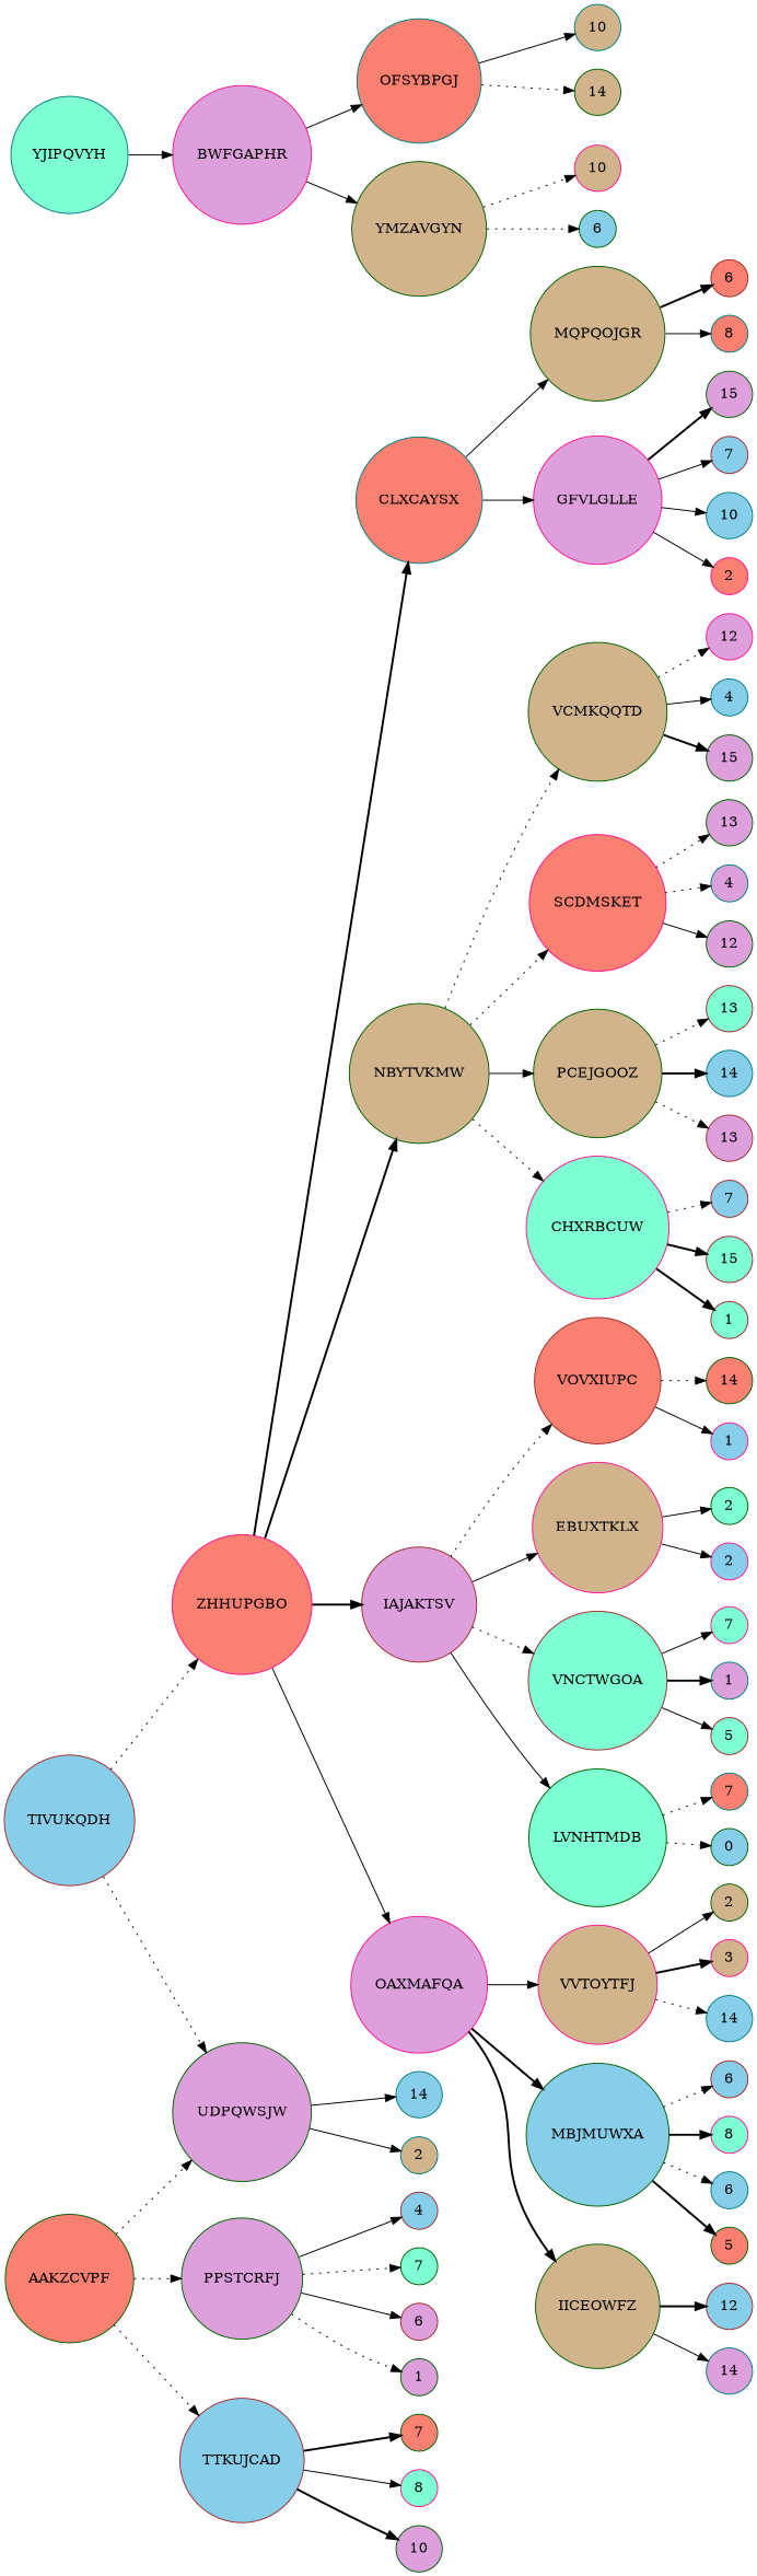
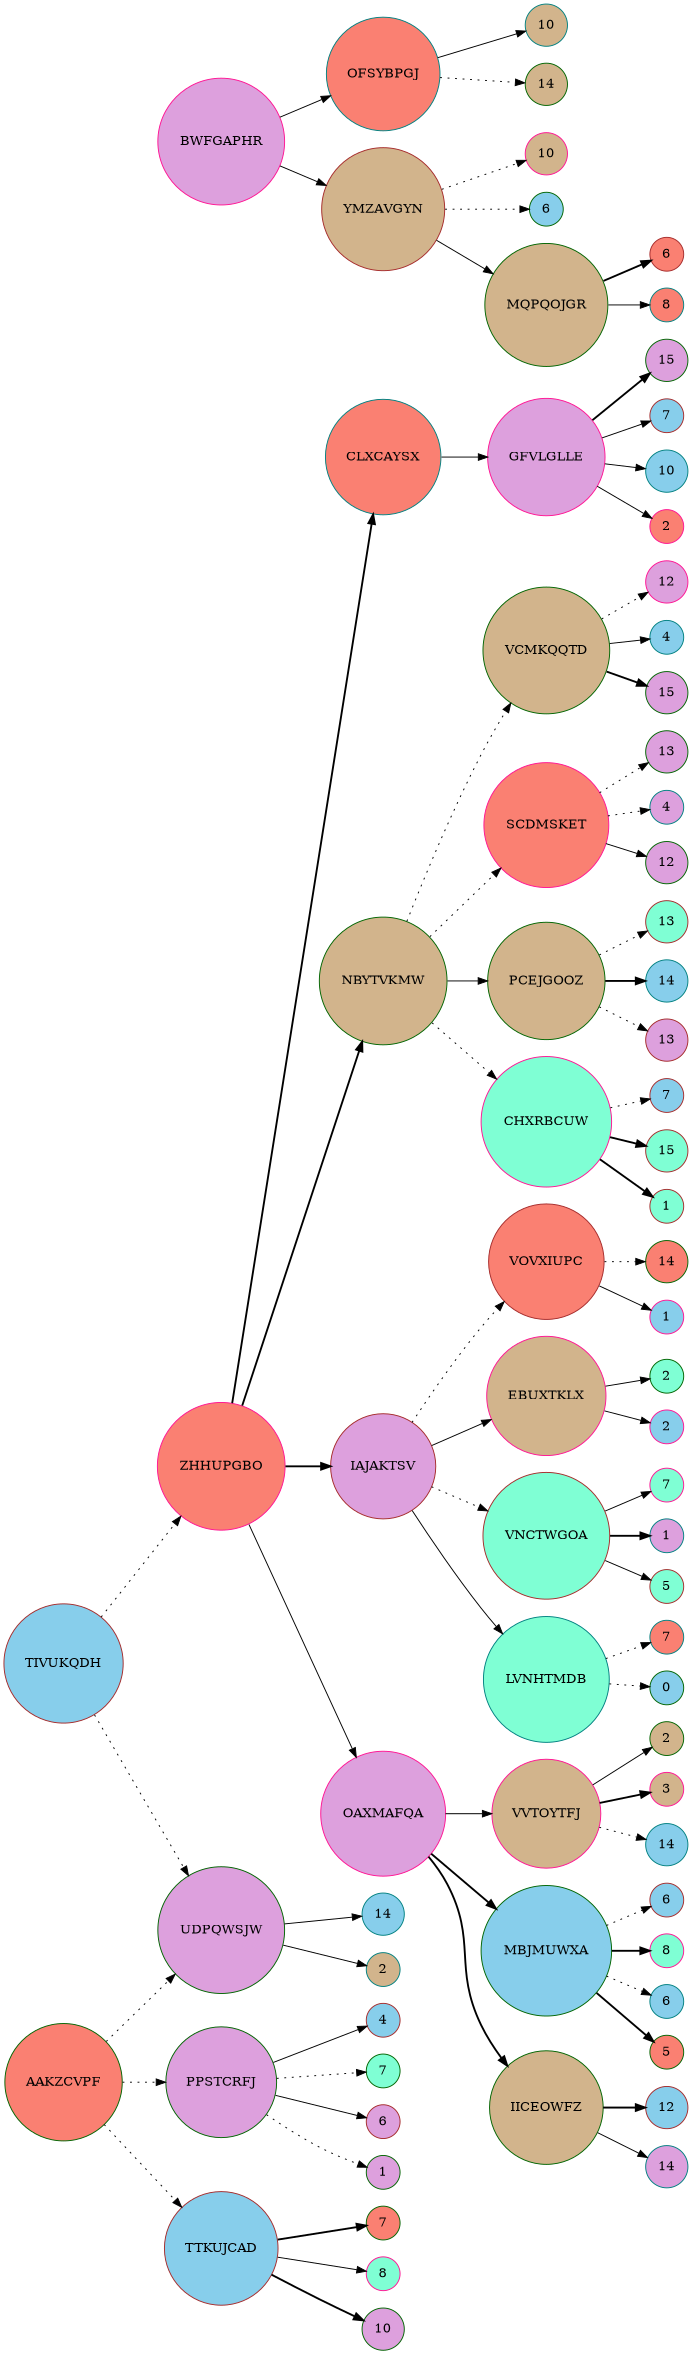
  digraph {
    rankdir=LR
    node [color=darkgreen fillcolor=skyblue shape=circle style=filled]
    edge [style=solid]
    TIVUKQDH [color=brown]
    ZHHUPGBO [color=deeppink fillcolor=salmon]
    UDPQWSJW [fillcolor=plum]
-   YJIPQVYH [color=teal fillcolor=aquamarine]
    BWFGAPHR [color=deeppink fillcolor=plum]
    CLXCAYSX [color=teal fillcolor=salmon]
    NBYTVKMW [fillcolor=tan]
    IAJAKTSV [color=brown fillcolor=plum]
    OAXMAFQA [color=deeppink fillcolor=plum]
    OFSYBPGJ [color=teal fillcolor=salmon]
-   YMZAVGYN [fillcolor=tan]
+   YMZAVGYN [color=brown fillcolor=tan]
    AAKZCVPF [fillcolor=salmon]
    PPSTCRFJ [fillcolor=plum]
    TTKUJCAD [color=brown]
    n15 [color=teal fillcolor=tan label=10]
    n16 [fillcolor=tan label=14]
    n17 [color=deeppink fillcolor=tan label=10]
    n18 [label=6]
    n19 [fillcolor=plum label=1]
    n20 [color=brown label=4]
    n21 [fillcolor=aquamarine label=7]
    n22 [color=brown fillcolor=plum label=6]
    n23 [color=teal label=14]
    n24 [color=teal fillcolor=tan label=2]
    n25 [fillcolor=plum label=10]
    n26 [fillcolor=salmon label=7]
    n27 [color=deeppink fillcolor=aquamarine label=8]
    GFVLGLLE [color=deeppink fillcolor=plum]
    MQPQOJGR [fillcolor=tan]
    VCMKQQTD [fillcolor=tan]
    SCDMSKET [color=deeppink fillcolor=salmon]
    PCEJGOOZ [fillcolor=tan]
    CHXRBCUW [color=deeppink fillcolor=aquamarine]
    VOVXIUPC [color=brown fillcolor=salmon]
    EBUXTKLX [color=deeppink fillcolor=tan]
    VNCTWGOA [color=brown fillcolor=aquamarine]
-   LVNHTMDB [fillcolor=aquamarine]
+   LVNHTMDB [color=teal fillcolor=aquamarine]
    MBJMUWXA
    IICEOWFZ [fillcolor=tan]
    VVTOYTFJ [color=deeppink fillcolor=tan]
    n41 [fillcolor=plum label=15]
    n42 [color=brown label=7]
    n43 [color=teal label=10]
    n44 [color=deeppink fillcolor=salmon label=2]
    n45 [color=brown fillcolor=salmon label=6]
    n46 [color=teal fillcolor=salmon label=8]
    n47 [color=deeppink fillcolor=plum label=12]
    n48 [color=teal label=4]
    n49 [fillcolor=plum label=15]
    n50 [fillcolor=plum label=13]
    n51 [color=teal fillcolor=plum label=4]
    n52 [fillcolor=plum label=12]
    n53 [color=brown fillcolor=aquamarine label=13]
    n54 [color=teal label=14]
    n55 [color=brown fillcolor=plum label=13]
    n56 [color=brown label=7]
    n57 [color=brown fillcolor=aquamarine label=15]
    n58 [color=brown fillcolor=aquamarine label=1]
    n59 [fillcolor=salmon label=14]
    n60 [color=deeppink label=1]
    n61 [fillcolor=aquamarine label=2]
    n62 [color=deeppink label=2]
    n63 [color=teal fillcolor=plum label=1]
    n64 [color=brown fillcolor=aquamarine label=5]
    n65 [color=deeppink fillcolor=aquamarine label=7]
    n66 [label=0]
    n67 [color=teal fillcolor=salmon label=7]
    n68 [color=deeppink fillcolor=aquamarine label=8]
    n69 [color=teal label=6]
    n70 [fillcolor=salmon label=5]
    n71 [color=brown label=6]
    n72 [color=teal fillcolor=plum label=14]
    n73 [color=brown label=12]
    n74 [fillcolor=tan label=2]
    n75 [color=deeppink fillcolor=tan label=3]
    n76 [color=teal label=14]
    TIVUKQDH -> ZHHUPGBO [style=dotted]
    TIVUKQDH -> UDPQWSJW [style=dotted]
    ZHHUPGBO -> CLXCAYSX [style=bold]
    ZHHUPGBO -> NBYTVKMW [style=bold]
    ZHHUPGBO -> IAJAKTSV [style=bold]
    ZHHUPGBO -> OAXMAFQA
    UDPQWSJW -> n23
    UDPQWSJW -> n24
-   YJIPQVYH -> BWFGAPHR
    BWFGAPHR -> OFSYBPGJ
    BWFGAPHR -> YMZAVGYN
    CLXCAYSX -> GFVLGLLE
-   CLXCAYSX -> MQPQOJGR
+   YMZAVGYN -> MQPQOJGR
    NBYTVKMW -> VCMKQQTD [style=dotted]
    NBYTVKMW -> SCDMSKET [style=dotted]
    NBYTVKMW -> PCEJGOOZ
    NBYTVKMW -> CHXRBCUW [style=dotted]
    IAJAKTSV -> VOVXIUPC [style=dotted]
    IAJAKTSV -> EBUXTKLX
    IAJAKTSV -> VNCTWGOA [style=dotted]
    IAJAKTSV -> LVNHTMDB
    OAXMAFQA -> MBJMUWXA [style=bold]
    OAXMAFQA -> IICEOWFZ [style=bold]
    OAXMAFQA -> VVTOYTFJ
    OFSYBPGJ -> n15
    OFSYBPGJ -> n16 [style=dotted]
    YMZAVGYN -> n17 [style=dotted]
    YMZAVGYN -> n18 [style=dotted]
    AAKZCVPF -> UDPQWSJW [style=dotted]
    AAKZCVPF -> PPSTCRFJ [style=dotted]
    AAKZCVPF -> TTKUJCAD [style=dotted]
    PPSTCRFJ -> n19 [style=dotted]
    PPSTCRFJ -> n20
    PPSTCRFJ -> n21 [style=dotted]
    PPSTCRFJ -> n22
    TTKUJCAD -> n25 [style=bold]
    TTKUJCAD -> n26 [style=bold]
    TTKUJCAD -> n27
    GFVLGLLE -> n41 [style=bold]
    GFVLGLLE -> n42
    GFVLGLLE -> n43
    GFVLGLLE -> n44
    MQPQOJGR -> n45 [style=bold]
    MQPQOJGR -> n46
    VCMKQQTD -> n47 [style=dotted]
    VCMKQQTD -> n48
    VCMKQQTD -> n49 [style=bold]
    SCDMSKET -> n50 [style=dotted]
    SCDMSKET -> n51 [style=dotted]
    SCDMSKET -> n52
    PCEJGOOZ -> n53 [style=dotted]
    PCEJGOOZ -> n54 [style=bold]
    PCEJGOOZ -> n55 [style=dotted]
    CHXRBCUW -> n56 [style=dotted]
    CHXRBCUW -> n57 [style=bold]
    CHXRBCUW -> n58 [style=bold]
    VOVXIUPC -> n59 [style=dotted]
    VOVXIUPC -> n60
    EBUXTKLX -> n61
    EBUXTKLX -> n62
    VNCTWGOA -> n63 [style=bold]
    VNCTWGOA -> n64
    VNCTWGOA -> n65
    LVNHTMDB -> n66 [style=dotted]
    LVNHTMDB -> n67 [style=dotted]
    MBJMUWXA -> n68 [style=bold]
    MBJMUWXA -> n69 [style=dotted]
    MBJMUWXA -> n70 [style=bold]
    MBJMUWXA -> n71 [style=dotted]
    IICEOWFZ -> n72
    IICEOWFZ -> n73 [style=bold]
    VVTOYTFJ -> n74
    VVTOYTFJ -> n75 [style=bold]
    VVTOYTFJ -> n76 [style=dotted]
  }
